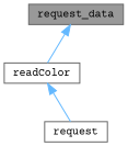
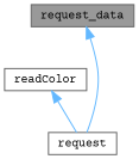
  digraph {
    fontname="Courier Prime"
    rankdir=TB
    node [color=grey40 fillcolor=white fontname="Courier Prime" fontsize=10 shape=box style=filled]
    edge [color=steelblue1 dir=back fontname="Courier Prime" fontsize=10 labelfontname=Helvetica labelfontsize=10 style=solid]
    n1 [color=gray40 fillcolor=grey60 fontcolor=black height=0.2 label=request_data width=0.4]
    n2 [height=0.2 label=readColor width=0.4]
    n3 [height=0.2 label=request width=0.4]
-   n1 -> n2
+   n1 -> n3
    n2 -> n3
  }
